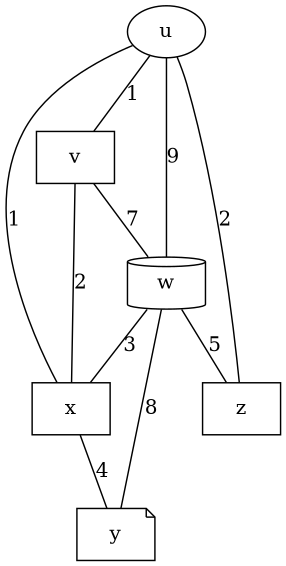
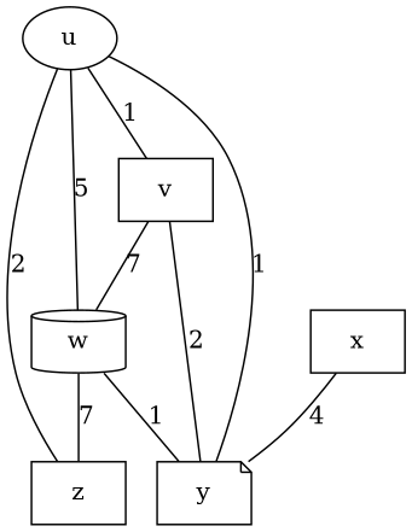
  graph {
    node [shape=box]
    edge [weight=2]
    u [shape=ellipse]
    v
    w [shape=cylinder]
    x
    z
    y [shape=note]
    u -- v [label=1]
-   u -- w [label=9 weight=5]
-   u -- x [label=1 weight=1]
+   u -- w [label=5 weight=5]
+   u -- y [label=1 weight=1]
    u -- z [label=2]
    v -- w [label=7 weight=3]
-   v -- x [label=2]
-   w -- x [label=3 weight=3]
-   w -- z [label=5 weight=5]
-   w -- y [label=8 weight=1]
+   v -- y [label=2]
+   w -- z [label=7 weight=5]
+   w -- y [label=1 weight=1]
    x -- y [label=4 weight=1]
  }
